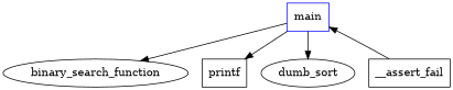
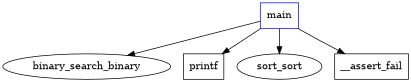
  digraph {
    rankdir=TB
    node [shape=box]
    main [color=blue]
-   n2 [label=binary_search_function shape=""]
+   n2 [label=binary_search_binary shape=""]
    n3 [color=black label=printf]
-   n4 [label=dumb_sort shape=""]
+   n4 [label=sort_sort shape=""]
    n5 [color=black label=__assert_fail]
    main -> n2
    main -> n3
    main -> n4
-   n5 -> main
+   main -> n5
  }
